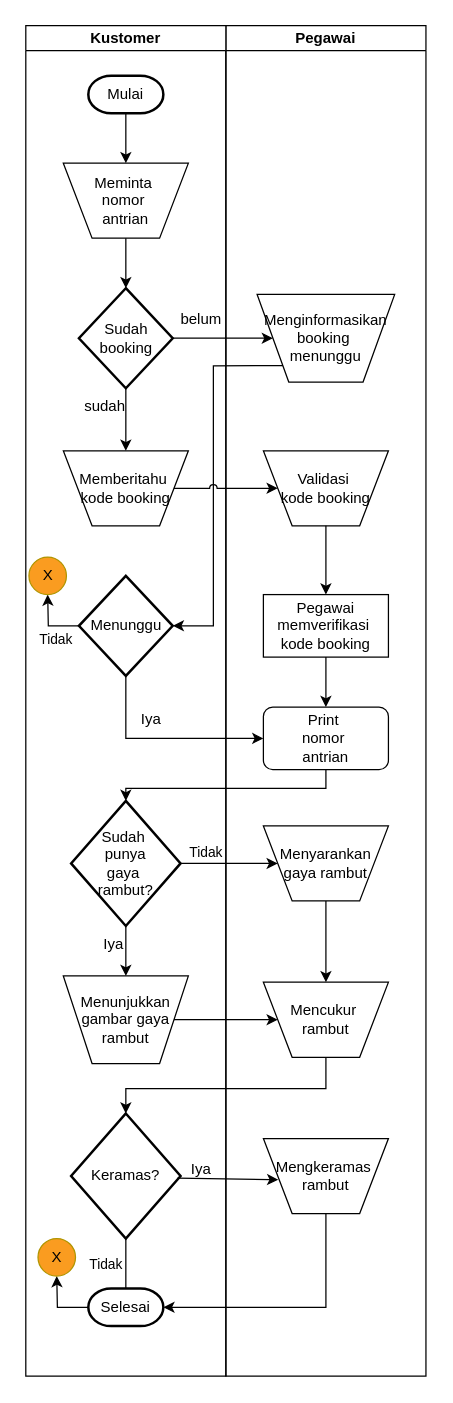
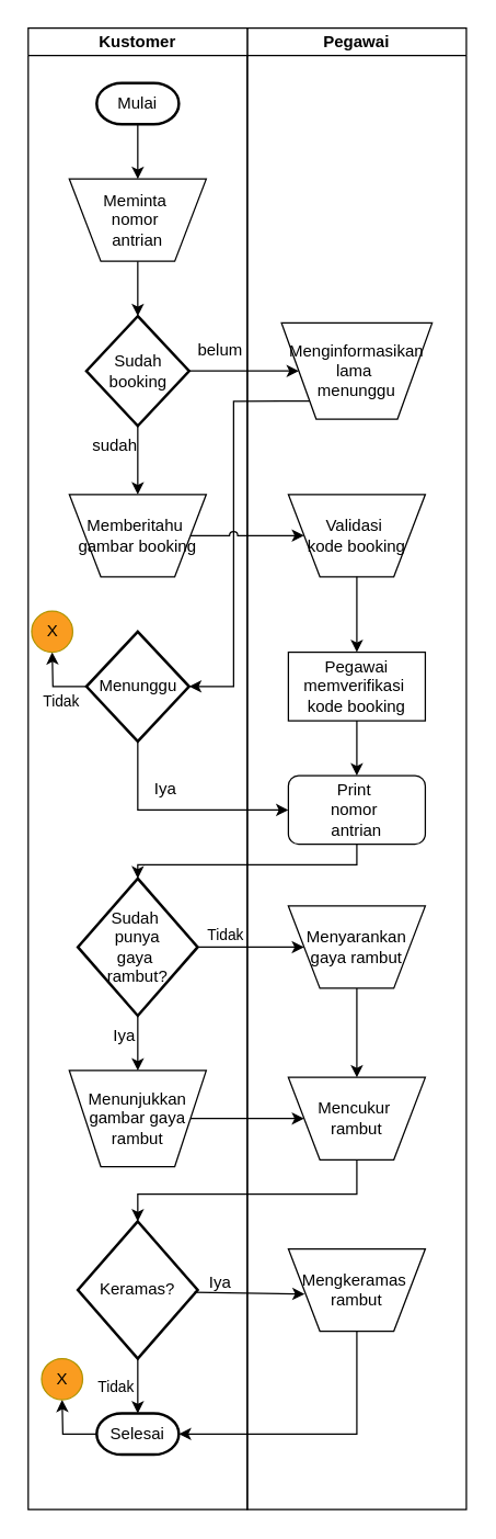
  <mxCell id="0" />
  <mxCell id="1" parent="0" />
  <mxCell id="2" value="Pegawai" style="swimlane;startSize=20;whiteSpace=wrap;html=1;" vertex="1" parent="1"><mxGeometry x="180" y="20" width="160" height="1080" as="geometry" /></mxCell>
- <mxCell id="3" value="Menginfor&lt;span style=&quot;background-color: transparent; color: light-dark(rgb(0, 0, 0), rgb(255, 255, 255));&quot;&gt;masikan&lt;/span&gt;&lt;div&gt;&lt;div&gt;booking&amp;nbsp;&lt;/div&gt;&lt;div&gt;menunggu&lt;/div&gt;&lt;/div&gt;" style="verticalLabelPosition=middle;verticalAlign=middle;html=1;shape=trapezoid;perimeter=trapezoidPerimeter;whiteSpace=wrap;size=0.23;arcSize=10;flipV=1;labelPosition=center;align=center;" vertex="1" parent="2"><mxGeometry x="25" y="215" width="110" height="70" as="geometry" /></mxCell>
+ <mxCell id="3" value="Menginfor&lt;span style=&quot;background-color: transparent; color: light-dark(rgb(0, 0, 0), rgb(255, 255, 255));&quot;&gt;masikan&lt;/span&gt;&lt;div&gt;&lt;div&gt;lama&amp;nbsp;&lt;/div&gt;&lt;div&gt;menunggu&lt;/div&gt;&lt;/div&gt;" style="verticalLabelPosition=middle;verticalAlign=middle;html=1;shape=trapezoid;perimeter=trapezoidPerimeter;whiteSpace=wrap;size=0.23;arcSize=10;flipV=1;labelPosition=center;align=center;" vertex="1" parent="2"><mxGeometry x="25" y="215" width="110" height="70" as="geometry" /></mxCell>
  <mxCell id="4" value="Validasi&amp;nbsp;&lt;div&gt;kode booking&lt;/div&gt;" style="verticalLabelPosition=middle;verticalAlign=middle;html=1;shape=trapezoid;perimeter=trapezoidPerimeter;whiteSpace=wrap;size=0.23;arcSize=10;flipV=1;labelPosition=center;align=center;" vertex="1" parent="2"><mxGeometry x="30" y="340" width="100" height="60" as="geometry" /></mxCell>
  <mxCell id="5" value="Pegawai memverifikasi&amp;nbsp;&lt;div&gt;kode booking&lt;/div&gt;" style="rounded=0;whiteSpace=wrap;html=1;" vertex="1" parent="2"><mxGeometry x="30" y="455" width="100" height="50" as="geometry" /></mxCell>
  <mxCell id="6" value="belum" style="text;html=1;align=center;verticalAlign=middle;resizable=0;points=[];autosize=1;strokeColor=none;fillColor=none;" vertex="1" parent="2"><mxGeometry x="-50" y="220" width="60" height="30" as="geometry" /></mxCell>
  <mxCell id="7" value="" style="endArrow=classic;html=1;rounded=0;exitX=0.5;exitY=1;exitDx=0;exitDy=0;entryX=0.5;entryY=0;entryDx=0;entryDy=0;" edge="1" parent="2" source="4" target="5"><mxGeometry width="50" height="50" relative="1" as="geometry"><mxPoint x="90" y="295" as="sourcePoint" /><mxPoint x="90" y="350" as="targetPoint" /></mxGeometry></mxCell>
  <mxCell id="8" value="Print&amp;nbsp;&lt;div&gt;nomor&amp;nbsp;&lt;/div&gt;&lt;div&gt;antrian&lt;/div&gt;" style="whiteSpace=wrap;html=1;rounded=1;" vertex="1" parent="2"><mxGeometry x="30" y="545" width="100" height="50" as="geometry" /></mxCell>
  <mxCell id="9" value="" style="endArrow=classic;html=1;rounded=0;exitX=0.5;exitY=1;exitDx=0;exitDy=0;" edge="1" parent="2" source="5" target="8"><mxGeometry width="50" height="50" relative="1" as="geometry"><mxPoint x="90" y="410" as="sourcePoint" /><mxPoint x="90" y="465" as="targetPoint" /></mxGeometry></mxCell>
  <mxCell id="10" value="Iya" style="text;html=1;align=center;verticalAlign=middle;resizable=0;points=[];autosize=1;strokeColor=none;fillColor=none;" vertex="1" parent="2"><mxGeometry x="-110" y="720" width="40" height="30" as="geometry" /></mxCell>
  <mxCell id="11" value="Iya" style="text;html=1;align=center;verticalAlign=middle;resizable=0;points=[];autosize=1;strokeColor=none;fillColor=none;" vertex="1" parent="2"><mxGeometry x="-40" y="900" width="40" height="30" as="geometry" /></mxCell>
  <mxCell id="12" value="Menyarankan gaya rambut" style="verticalLabelPosition=middle;verticalAlign=middle;html=1;shape=trapezoid;perimeter=trapezoidPerimeter;whiteSpace=wrap;size=0.23;arcSize=10;flipV=1;labelPosition=center;align=center;" vertex="1" parent="2"><mxGeometry x="30" y="640" width="100" height="60" as="geometry" /></mxCell>
  <mxCell id="13" value="Mengkeramas&amp;nbsp;&lt;div&gt;rambut&lt;/div&gt;" style="verticalLabelPosition=middle;verticalAlign=middle;html=1;shape=trapezoid;perimeter=trapezoidPerimeter;whiteSpace=wrap;size=0.23;arcSize=10;flipV=1;labelPosition=center;align=center;" vertex="1" parent="2"><mxGeometry x="30" y="890" width="100" height="60" as="geometry" /></mxCell>
  <mxCell id="14" value="Mencukur&amp;nbsp;&lt;div&gt;rambut&lt;/div&gt;" style="verticalLabelPosition=middle;verticalAlign=middle;html=1;shape=trapezoid;perimeter=trapezoidPerimeter;whiteSpace=wrap;size=0.23;arcSize=10;flipV=1;labelPosition=center;align=center;" vertex="1" parent="2"><mxGeometry x="30" y="765" width="100" height="60" as="geometry" /></mxCell>
  <mxCell id="15" value="" style="endArrow=classic;html=1;rounded=0;exitX=0.5;exitY=1;exitDx=0;exitDy=0;entryX=0.5;entryY=0;entryDx=0;entryDy=0;" edge="1" parent="2" source="12" target="14"><mxGeometry width="50" height="50" relative="1" as="geometry"><mxPoint x="320" y="440" as="sourcePoint" /><mxPoint x="310" y="490" as="targetPoint" /></mxGeometry></mxCell>
  <mxCell id="16" value="Sudah&amp;nbsp;&lt;div&gt;punya&lt;div&gt;gaya&amp;nbsp;&lt;/div&gt;&lt;div&gt;rambut?&lt;/div&gt;&lt;/div&gt;" style="strokeWidth=2;html=1;shape=mxgraph.flowchart.decision;whiteSpace=wrap;" vertex="1" parent="2"><mxGeometry x="-123.75" y="620" width="87.5" height="100" as="geometry" /></mxCell>
  <mxCell id="17" value="&lt;div&gt;&lt;span style=&quot;background-color: transparent; color: light-dark(rgb(0, 0, 0), rgb(255, 255, 255));&quot;&gt;Menunjukkan gambar gaya rambut&lt;/span&gt;&lt;/div&gt;" style="verticalLabelPosition=middle;verticalAlign=middle;html=1;shape=trapezoid;perimeter=trapezoidPerimeter;whiteSpace=wrap;size=0.23;arcSize=10;flipV=1;labelPosition=center;align=center;" vertex="1" parent="2"><mxGeometry x="-130" y="760" width="100" height="70" as="geometry" /></mxCell>
  <mxCell id="18" value="Keramas?" style="strokeWidth=2;html=1;shape=mxgraph.flowchart.decision;whiteSpace=wrap;" vertex="1" parent="2"><mxGeometry x="-123.75" y="870" width="87.5" height="100" as="geometry" /></mxCell>
  <mxCell id="19" value="Selesai" style="strokeWidth=2;html=1;shape=mxgraph.flowchart.terminator;whiteSpace=wrap;" vertex="1" parent="2"><mxGeometry x="-110" y="1010" width="60" height="30" as="geometry" /></mxCell>
  <mxCell id="20" value="" style="endArrow=classic;html=1;rounded=0;exitX=0.5;exitY=1;exitDx=0;exitDy=0;entryX=0.5;entryY=0;entryDx=0;entryDy=0;entryPerimeter=0;" edge="1" parent="2" source="8" target="16"><mxGeometry width="50" height="50" relative="1" as="geometry"><mxPoint x="-80" y="580" as="sourcePoint" /><mxPoint x="50" y="460" as="targetPoint" /><Array as="points"><mxPoint x="80" y="610" /><mxPoint x="-80" y="610" /></Array></mxGeometry></mxCell>
  <mxCell id="21" value="" style="endArrow=classic;html=1;rounded=0;exitX=1;exitY=0.5;exitDx=0;exitDy=0;entryX=0;entryY=0.5;entryDx=0;entryDy=0;" edge="1" parent="2" source="17" target="14"><mxGeometry width="50" height="50" relative="1" as="geometry"><mxPoint x="280" y="400" as="sourcePoint" /><mxPoint x="270" y="450" as="targetPoint" /></mxGeometry></mxCell>
- <mxCell id="22" value="" style="endArrow=none;html=1;rounded=0;exitX=0.5;exitY=1;exitDx=0;exitDy=0;exitPerimeter=0;entryX=0.5;entryY=0;entryDx=0;entryDy=0;entryPerimeter=0;" edge="1" parent="2" source="18" target="19"><mxGeometry width="50" height="50" relative="1" as="geometry"><mxPoint x="300" y="420" as="sourcePoint" /><mxPoint x="290" y="470" as="targetPoint" /></mxGeometry></mxCell>
+ <mxCell id="22" value="" style="endArrow=classic;html=1;rounded=0;exitX=0.5;exitY=1;exitDx=0;exitDy=0;exitPerimeter=0;entryX=0.5;entryY=0;entryDx=0;entryDy=0;entryPerimeter=0;" edge="1" parent="2" source="18" target="19"><mxGeometry width="50" height="50" relative="1" as="geometry"><mxPoint x="300" y="420" as="sourcePoint" /><mxPoint x="290" y="470" as="targetPoint" /></mxGeometry></mxCell>
  <mxCell id="23" value="" style="endArrow=classic;html=1;rounded=0;exitX=1;exitY=0.5;exitDx=0;exitDy=0;exitPerimeter=0;entryX=0;entryY=0.5;entryDx=0;entryDy=0;" edge="1" parent="2" source="16" target="12"><mxGeometry width="50" height="50" relative="1" as="geometry"><mxPoint x="310" y="430" as="sourcePoint" /><mxPoint x="300" y="480" as="targetPoint" /></mxGeometry></mxCell>
  <mxCell id="24" value="" style="endArrow=classic;html=1;rounded=0;exitX=0.5;exitY=1;exitDx=0;exitDy=0;exitPerimeter=0;entryX=0.5;entryY=0;entryDx=0;entryDy=0;" edge="1" parent="2" source="16" target="17"><mxGeometry width="50" height="50" relative="1" as="geometry"><mxPoint x="-80" y="720" as="sourcePoint" /><mxPoint x="-90" y="770" as="targetPoint" /></mxGeometry></mxCell>
  <mxCell id="25" value="" style="endArrow=classic;html=1;rounded=0;exitX=0.5;exitY=1;exitDx=0;exitDy=0;entryX=1;entryY=0.5;entryDx=0;entryDy=0;entryPerimeter=0;" edge="1" parent="2" source="13" target="19"><mxGeometry width="50" height="50" relative="1" as="geometry"><mxPoint x="90" y="820" as="sourcePoint" /><mxPoint x="-20" y="1010" as="targetPoint" /><Array as="points"><mxPoint x="80" y="1025" /></Array></mxGeometry></mxCell>
  <mxCell id="26" value="" style="endArrow=classic;html=1;rounded=0;exitX=0.972;exitY=0.517;exitDx=0;exitDy=0;entryX=0.119;entryY=0.451;entryDx=0;entryDy=0;entryPerimeter=0;exitPerimeter=0;" edge="1" parent="2" source="18" target="13"><mxGeometry width="50" height="50" relative="1" as="geometry"><mxPoint x="-70" y="840" as="sourcePoint" /><mxPoint x="-70" y="880" as="targetPoint" /></mxGeometry></mxCell>
  <mxCell id="27" value="" style="endArrow=classic;html=1;rounded=0;exitX=0.5;exitY=1;exitDx=0;exitDy=0;entryX=0.5;entryY=0;entryDx=0;entryDy=0;entryPerimeter=0;" edge="1" parent="2" source="14" target="18"><mxGeometry width="50" height="50" relative="1" as="geometry"><mxPoint x="90" y="710" as="sourcePoint" /><mxPoint x="90" y="760" as="targetPoint" /><Array as="points"><mxPoint x="80" y="850" /><mxPoint x="-80" y="850" /></Array></mxGeometry></mxCell>
  <mxCell id="28" value="Tidak" style="edgeLabel;html=1;align=center;verticalAlign=middle;resizable=0;points=[];" vertex="1" connectable="0" parent="2"><mxGeometry x="-10" y="620" as="geometry"><mxPoint x="-7" y="40" as="offset" /></mxGeometry></mxCell>
  <mxCell id="29" value="Kustomer" style="swimlane;startSize=20;whiteSpace=wrap;html=1;" vertex="1" parent="1"><mxGeometry x="20" y="20" width="160" height="1080" as="geometry" /></mxCell>
  <mxCell id="30" value="Mulai" style="strokeWidth=2;html=1;shape=mxgraph.flowchart.terminator;whiteSpace=wrap;" vertex="1" parent="29"><mxGeometry x="50" y="40" width="60" height="30" as="geometry" /></mxCell>
  <mxCell id="31" value="Meminta&amp;nbsp;&lt;div&gt;nomor&amp;nbsp;&lt;/div&gt;&lt;div&gt;antrian&lt;/div&gt;" style="verticalLabelPosition=middle;verticalAlign=middle;html=1;shape=trapezoid;perimeter=trapezoidPerimeter;whiteSpace=wrap;size=0.23;arcSize=10;flipV=1;labelPosition=center;align=center;" vertex="1" parent="29"><mxGeometry x="30" y="110" width="100" height="60" as="geometry" /></mxCell>
- <mxCell id="32" value="Memberitahu&amp;nbsp;&lt;div&gt;kode booking&lt;/div&gt;" style="verticalLabelPosition=middle;verticalAlign=middle;html=1;shape=trapezoid;perimeter=trapezoidPerimeter;whiteSpace=wrap;size=0.23;arcSize=10;flipV=1;labelPosition=center;align=center;" vertex="1" parent="29"><mxGeometry x="30" y="340" width="100" height="60" as="geometry" /></mxCell>
+ <mxCell id="32" value="Memberitahu&amp;nbsp;&lt;div&gt;gambar booking&lt;/div&gt;" style="verticalLabelPosition=middle;verticalAlign=middle;html=1;shape=trapezoid;perimeter=trapezoidPerimeter;whiteSpace=wrap;size=0.23;arcSize=10;flipV=1;labelPosition=center;align=center;" vertex="1" parent="29"><mxGeometry x="30" y="340" width="100" height="60" as="geometry" /></mxCell>
  <mxCell id="33" value="Menunggu" style="strokeWidth=2;html=1;shape=mxgraph.flowchart.decision;whiteSpace=wrap;" vertex="1" parent="29"><mxGeometry x="42.5" y="440" width="75" height="80" as="geometry" /></mxCell>
  <mxCell id="34" value="Sudah booking" style="strokeWidth=2;html=1;shape=mxgraph.flowchart.decision;whiteSpace=wrap;" vertex="1" parent="29"><mxGeometry x="42.5" y="210" width="75" height="80" as="geometry" /></mxCell>
  <mxCell id="35" value="" style="endArrow=classic;html=1;rounded=0;entryX=0.5;entryY=0;entryDx=0;entryDy=0;exitX=0.5;exitY=1;exitDx=0;exitDy=0;exitPerimeter=0;" edge="1" parent="29" source="30" target="31"><mxGeometry width="50" height="50" relative="1" as="geometry"><mxPoint x="210" y="100" as="sourcePoint" /><mxPoint x="700" y="500" as="targetPoint" /></mxGeometry></mxCell>
  <mxCell id="36" value="" style="endArrow=classic;html=1;rounded=0;exitX=0.5;exitY=1;exitDx=0;exitDy=0;entryX=0.5;entryY=0;entryDx=0;entryDy=0;entryPerimeter=0;" edge="1" parent="29" source="31" target="34"><mxGeometry width="50" height="50" relative="1" as="geometry"><mxPoint x="690" y="440" as="sourcePoint" /><mxPoint x="690" y="490" as="targetPoint" /></mxGeometry></mxCell>
  <mxCell id="37" value="" style="endArrow=classic;html=1;rounded=0;exitX=0.5;exitY=1;exitDx=0;exitDy=0;entryX=0.5;entryY=0;entryDx=0;entryDy=0;exitPerimeter=0;" edge="1" parent="29" source="34" target="32"><mxGeometry width="50" height="50" relative="1" as="geometry"><mxPoint x="100" y="190" as="sourcePoint" /><mxPoint x="100" y="230" as="targetPoint" /></mxGeometry></mxCell>
  <mxCell id="38" value="sudah" style="text;html=1;align=center;verticalAlign=middle;resizable=0;points=[];autosize=1;strokeColor=none;fillColor=none;" vertex="1" parent="29"><mxGeometry x="32.5" y="290" width="60" height="30" as="geometry" /></mxCell>
  <mxCell id="39" value="" style="endArrow=classic;html=1;rounded=0;exitX=0;exitY=0.5;exitDx=0;exitDy=0;exitPerimeter=0;entryX=0.5;entryY=1;entryDx=0;entryDy=0;" edge="1" parent="29" source="33" target="40"><mxGeometry width="50" height="50" relative="1" as="geometry"><mxPoint x="90" y="410" as="sourcePoint" /><mxPoint x="20" y="460" as="targetPoint" /><Array as="points"><mxPoint x="18" y="480" /></Array></mxGeometry></mxCell>
  <mxCell id="40" value="X" style="ellipse;whiteSpace=wrap;html=1;aspect=fixed;fillColor=light-dark(#FA9C20,#FA9C20);fontColor=#000000;strokeColor=#B09500;" vertex="1" parent="29"><mxGeometry x="2.5" y="425" width="30" height="30" as="geometry" /></mxCell>
  <mxCell id="41" value="Iya" style="text;html=1;align=center;verticalAlign=middle;resizable=0;points=[];autosize=1;strokeColor=none;fillColor=none;" vertex="1" parent="29"><mxGeometry x="80" y="540" width="40" height="30" as="geometry" /></mxCell>
  <mxCell id="42" value="Tidak" style="edgeLabel;html=1;align=center;verticalAlign=middle;resizable=0;points=[];" vertex="1" connectable="0" parent="29"><mxGeometry x="30" y="450" as="geometry"><mxPoint x="-7" y="40" as="offset" /></mxGeometry></mxCell>
  <mxCell id="43" value="Tidak" style="edgeLabel;html=1;align=center;verticalAlign=middle;resizable=0;points=[];" vertex="1" connectable="0" parent="29"><mxGeometry x="70" y="950" as="geometry"><mxPoint x="-7" y="40" as="offset" /></mxGeometry></mxCell>
  <mxCell id="44" value="" style="endArrow=classic;html=1;rounded=0;entryX=0.5;entryY=1;entryDx=0;entryDy=0;" edge="1" target="45" parent="29"><mxGeometry width="50" height="50" relative="1" as="geometry"><mxPoint x="50" y="1025" as="sourcePoint" /><mxPoint x="27.25" y="1005" as="targetPoint" /><Array as="points"><mxPoint x="25.25" y="1025" /></Array></mxGeometry></mxCell>
  <mxCell id="45" value="X" style="ellipse;whiteSpace=wrap;html=1;aspect=fixed;fillColor=light-dark(#FA9C20,#FA9C20);fontColor=#000000;strokeColor=#B09500;" vertex="1" parent="29"><mxGeometry x="9.75" y="970" width="30" height="30" as="geometry" /></mxCell>
  <mxCell id="46" value="" style="endArrow=classic;html=1;rounded=0;exitX=1;exitY=0.5;exitDx=0;exitDy=0;entryX=0;entryY=0.5;entryDx=0;entryDy=0;exitPerimeter=0;" edge="1" parent="1" source="34" target="3"><mxGeometry width="50" height="50" relative="1" as="geometry"><mxPoint x="110" y="200" as="sourcePoint" /><mxPoint x="110" y="240" as="targetPoint" /></mxGeometry></mxCell>
  <mxCell id="47" value="" style="endArrow=classic;html=1;rounded=0;exitX=0;exitY=1;exitDx=0;exitDy=0;entryX=1;entryY=0.5;entryDx=0;entryDy=0;entryPerimeter=0;jumpStyle=arc;" edge="1" parent="1" source="3" target="33"><mxGeometry width="50" height="50" relative="1" as="geometry"><mxPoint x="710" y="460" as="sourcePoint" /><mxPoint x="710" y="510" as="targetPoint" /><Array as="points"><mxPoint x="170" y="292" /><mxPoint x="170" y="500" /></Array></mxGeometry></mxCell>
  <mxCell id="48" value="" style="endArrow=classic;html=1;rounded=0;exitX=0.5;exitY=1;exitDx=0;exitDy=0;entryX=0;entryY=0.5;entryDx=0;entryDy=0;exitPerimeter=0;" edge="1" parent="1" source="33" target="8"><mxGeometry width="50" height="50" relative="1" as="geometry"><mxPoint x="110" y="430" as="sourcePoint" /><mxPoint x="110" y="470" as="targetPoint" /><Array as="points"><mxPoint x="100" y="590" /></Array></mxGeometry></mxCell>
  <mxCell id="49" value="" style="endArrow=classic;html=1;rounded=0;exitX=1;exitY=0.5;exitDx=0;exitDy=0;entryX=0;entryY=0.5;entryDx=0;entryDy=0;edgeStyle=elbowEdgeStyle;curved=0;flowAnimation=0;shadow=0;jumpStyle=arc;" edge="1" parent="1" source="32" target="4"><mxGeometry width="50" height="50" relative="1" as="geometry"><mxPoint x="110" y="200" as="sourcePoint" /><mxPoint x="110" y="240" as="targetPoint" /></mxGeometry></mxCell>
